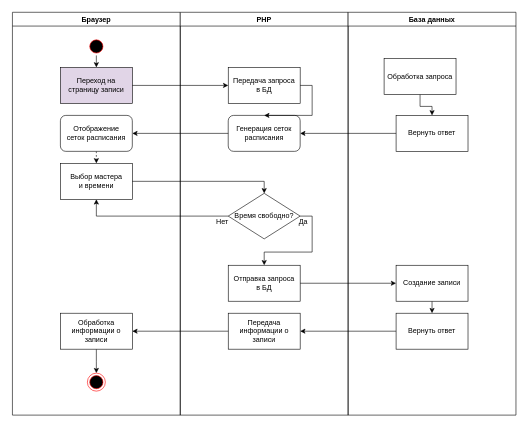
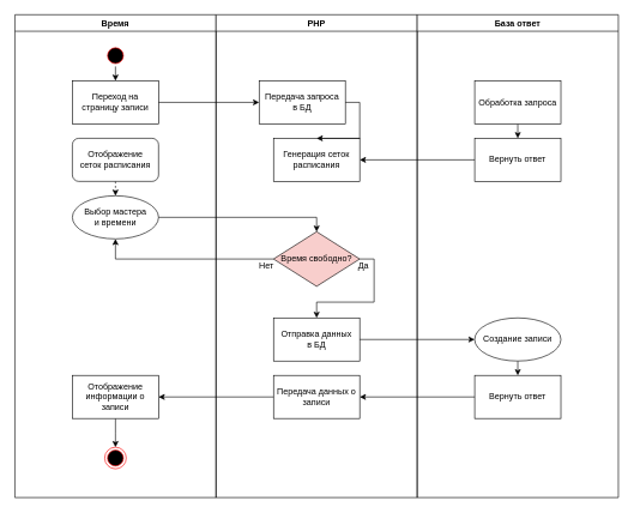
  <mxCell id="0" />
  <mxCell id="1" parent="0" />
- <mxCell id="2" value="Браузер" style="swimlane;whiteSpace=wrap" parent="1" vertex="1"><mxGeometry x="20" y="20" width="280" height="672" as="geometry" /></mxCell>
+ <mxCell id="2" value="Время" style="swimlane;whiteSpace=wrap" parent="1" vertex="1"><mxGeometry x="20" y="20" width="280" height="672" as="geometry" /></mxCell>
  <mxCell id="3" style="edgeStyle=orthogonalEdgeStyle;rounded=0;orthogonalLoop=1;jettySize=auto;html=1;exitX=0.5;exitY=1;exitDx=0;exitDy=0;entryX=0.5;entryY=0;entryDx=0;entryDy=0;" parent="2" source="4" target="5" edge="1"><mxGeometry relative="1" as="geometry" /></mxCell>
  <mxCell id="4" value="" style="ellipse;shape=startState;fillColor=#000000;strokeColor=#ff0000;" parent="2" vertex="1"><mxGeometry x="125" y="42" width="30" height="30" as="geometry" /></mxCell>
- <mxCell id="5" value="Переход на страницу записи" style="rounded=0;whiteSpace=wrap;html=1;fillColor=#e1d5e7;" parent="2" vertex="1"><mxGeometry x="80" y="92" width="120" height="60" as="geometry" /></mxCell>
+ <mxCell id="5" value="Переход на страницу записи" style="rounded=0;whiteSpace=wrap;html=1;" parent="2" vertex="1"><mxGeometry x="80" y="92" width="120" height="60" as="geometry" /></mxCell>
  <mxCell id="6" style="edgeStyle=orthogonalEdgeStyle;rounded=0;orthogonalLoop=1;jettySize=auto;html=1;exitX=0.5;exitY=1;exitDx=0;exitDy=0;entryX=0.5;entryY=0;entryDx=0;entryDy=0;dashed=1;" parent="2" source="7" target="8" edge="1"><mxGeometry relative="1" as="geometry" /></mxCell>
  <mxCell id="7" value="Отображение&lt;br&gt;сеток расписания" style="whiteSpace=wrap;html=1;rounded=1;" parent="2" vertex="1"><mxGeometry x="80" y="172" width="120" height="60" as="geometry" /></mxCell>
- <mxCell id="8" value="Выбор мастера&lt;br&gt;и времени" style="rounded=0;whiteSpace=wrap;html=1;" parent="2" vertex="1"><mxGeometry x="80" y="252" width="120" height="60" as="geometry" /></mxCell>
+ <mxCell id="8" value="Выбор мастера&lt;br&gt;и времени" style="ellipse;whiteSpace=wrap;html=1;" parent="2" vertex="1"><mxGeometry x="80" y="252" width="120" height="60" as="geometry" /></mxCell>
  <mxCell id="9" style="edgeStyle=orthogonalEdgeStyle;rounded=0;orthogonalLoop=1;jettySize=auto;html=1;exitX=0.5;exitY=1;exitDx=0;exitDy=0;entryX=0.5;entryY=0;entryDx=0;entryDy=0;" parent="2" source="10" edge="1"><mxGeometry relative="1" as="geometry"><mxPoint x="140" y="602" as="targetPoint" /></mxGeometry></mxCell>
- <mxCell id="10" value="Обработка информации о записи" style="rounded=0;whiteSpace=wrap;html=1;" parent="2" vertex="1"><mxGeometry x="80" y="502" width="120" height="60" as="geometry" /></mxCell>
+ <mxCell id="10" value="Отображение информации о записи" style="rounded=0;whiteSpace=wrap;html=1;" parent="2" vertex="1"><mxGeometry x="80" y="502" width="120" height="60" as="geometry" /></mxCell>
  <mxCell id="11" value="" style="ellipse;shape=endState;fillColor=#000000;strokeColor=#ff0000" parent="2" vertex="1"><mxGeometry x="125" y="602" width="30" height="30" as="geometry" /></mxCell>
  <mxCell id="12" value="PHP" style="swimlane;whiteSpace=wrap" parent="1" vertex="1"><mxGeometry x="300" y="20" width="280" height="672" as="geometry" /></mxCell>
- <mxCell id="13" value="Передача запроса&lt;br&gt;в БД" style="rounded=0;whiteSpace=wrap;html=1;" parent="12" vertex="1"><mxGeometry x="80" y="92" width="120" height="60" as="geometry" /></mxCell>
- <mxCell id="14" value="Генерация сеток&lt;br&gt;расписания" style="whiteSpace=wrap;html=1;rounded=1;" parent="12" vertex="1"><mxGeometry x="80" y="172" width="120" height="60" as="geometry" /></mxCell>
+ <mxCell id="13" value="Передача запроса&lt;br&gt;в БД" style="rounded=0;whiteSpace=wrap;html=1;" parent="12" vertex="1"><mxGeometry x="60" y="92" width="120" height="60" as="geometry" /></mxCell>
+ <mxCell id="14" value="Генерация сеток&lt;br&gt;расписания" style="rounded=0;whiteSpace=wrap;html=1;" parent="12" vertex="1"><mxGeometry x="80" y="172" width="120" height="60" as="geometry" /></mxCell>
  <mxCell id="15" style="edgeStyle=orthogonalEdgeStyle;rounded=0;orthogonalLoop=1;jettySize=auto;html=1;exitX=1;exitY=0.5;exitDx=0;exitDy=0;entryX=0.5;entryY=0;entryDx=0;entryDy=0;" parent="12" source="16" target="18" edge="1"><mxGeometry relative="1" as="geometry" /></mxCell>
- <mxCell id="16" value="Время свободно?" style="rhombus;whiteSpace=wrap;html=1;" parent="12" vertex="1"><mxGeometry x="80" y="302" width="120" height="76" as="geometry" /></mxCell>
+ <mxCell id="16" value="Время свободно?" style="rhombus;whiteSpace=wrap;html=1;fillColor=#f8cecc;" parent="12" vertex="1"><mxGeometry x="80" y="302" width="120" height="76" as="geometry" /></mxCell>
  <mxCell id="17" value="Да" style="text;html=1;align=center;verticalAlign=middle;resizable=0;points=[];;autosize=1;" parent="12" vertex="1"><mxGeometry x="190" y="340" width="30" height="20" as="geometry" /></mxCell>
- <mxCell id="18" value="Отправка запроса&lt;br&gt;в БД" style="rounded=0;whiteSpace=wrap;html=1;" parent="12" vertex="1"><mxGeometry x="80" y="422" width="120" height="60" as="geometry" /></mxCell>
- <mxCell id="19" value="Передача информации о записи" style="rounded=0;whiteSpace=wrap;html=1;" parent="12" vertex="1"><mxGeometry x="80" y="502" width="120" height="60" as="geometry" /></mxCell>
+ <mxCell id="18" value="Отправка данных&lt;br&gt;в БД" style="rounded=0;whiteSpace=wrap;html=1;" parent="12" vertex="1"><mxGeometry x="80" y="422" width="120" height="60" as="geometry" /></mxCell>
+ <mxCell id="19" value="Передача данных о записи" style="rounded=0;whiteSpace=wrap;html=1;" parent="12" vertex="1"><mxGeometry x="80" y="502" width="120" height="60" as="geometry" /></mxCell>
  <mxCell id="20" value="Нет" style="text;html=1;align=center;verticalAlign=middle;resizable=0;points=[];;autosize=1;" vertex="1" parent="12"><mxGeometry x="50" y="340" width="40" height="20" as="geometry" /></mxCell>
- <mxCell id="21" value="База данных" style="swimlane;whiteSpace=wrap;startSize=23;" parent="1" vertex="1"><mxGeometry x="580" y="20" width="280" height="672" as="geometry" /></mxCell>
+ <mxCell id="21" value="База ответ" style="swimlane;whiteSpace=wrap;startSize=23;" parent="1" vertex="1"><mxGeometry x="580" y="20" width="280" height="672" as="geometry" /></mxCell>
  <mxCell id="22" style="edgeStyle=orthogonalEdgeStyle;rounded=0;orthogonalLoop=1;jettySize=auto;html=1;exitX=0.5;exitY=1;exitDx=0;exitDy=0;entryX=0.5;entryY=0;entryDx=0;entryDy=0;" parent="21" source="23" target="24" edge="1"><mxGeometry relative="1" as="geometry" /></mxCell>
- <mxCell id="23" value="Обработка запроса" style="rounded=0;whiteSpace=wrap;html=1;" parent="21" vertex="1"><mxGeometry x="60" y="77" width="120" height="60" as="geometry" /></mxCell>
+ <mxCell id="23" value="Обработка запроса" style="rounded=0;whiteSpace=wrap;html=1;" parent="21" vertex="1"><mxGeometry x="80" y="92" width="120" height="60" as="geometry" /></mxCell>
  <mxCell id="24" value="Вернуть ответ" style="rounded=0;whiteSpace=wrap;html=1;" parent="21" vertex="1"><mxGeometry x="80" y="172" width="120" height="60" as="geometry" /></mxCell>
  <mxCell id="25" style="edgeStyle=orthogonalEdgeStyle;rounded=0;orthogonalLoop=1;jettySize=auto;html=1;exitX=0.5;exitY=1;exitDx=0;exitDy=0;entryX=0.5;entryY=0;entryDx=0;entryDy=0;" parent="21" source="26" target="27" edge="1"><mxGeometry relative="1" as="geometry" /></mxCell>
- <mxCell id="26" value="Создание записи" style="rounded=0;whiteSpace=wrap;html=1;" parent="21" vertex="1"><mxGeometry x="80" y="422" width="120" height="60" as="geometry" /></mxCell>
+ <mxCell id="26" value="Создание записи" style="ellipse;whiteSpace=wrap;html=1;" parent="21" vertex="1"><mxGeometry x="80" y="422" width="120" height="60" as="geometry" /></mxCell>
  <mxCell id="27" value="Вернуть ответ" style="rounded=0;whiteSpace=wrap;html=1;" parent="21" vertex="1"><mxGeometry x="80" y="502" width="120" height="60" as="geometry" /></mxCell>
  <mxCell id="28" style="edgeStyle=orthogonalEdgeStyle;rounded=0;orthogonalLoop=1;jettySize=auto;html=1;" parent="1" source="5" target="13" edge="1"><mxGeometry relative="1" as="geometry" /></mxCell>
  <mxCell id="29" style="edgeStyle=orthogonalEdgeStyle;rounded=0;orthogonalLoop=1;jettySize=auto;html=1;exitX=1;exitY=0.5;exitDx=0;exitDy=0;" parent="1" source="13" target="14" edge="1"><mxGeometry relative="1" as="geometry" /></mxCell>
  <mxCell id="30" style="edgeStyle=orthogonalEdgeStyle;rounded=0;orthogonalLoop=1;jettySize=auto;html=1;entryX=1;entryY=0.5;entryDx=0;entryDy=0;" parent="1" source="24" target="14" edge="1"><mxGeometry relative="1" as="geometry" /></mxCell>
- <mxCell id="31" style="edgeStyle=orthogonalEdgeStyle;rounded=0;orthogonalLoop=1;jettySize=auto;html=1;" parent="1" source="14" target="7" edge="1"><mxGeometry relative="1" as="geometry" /></mxCell>
  <mxCell id="32" style="edgeStyle=orthogonalEdgeStyle;rounded=0;orthogonalLoop=1;jettySize=auto;html=1;exitX=1;exitY=0.5;exitDx=0;exitDy=0;entryX=0.5;entryY=0;entryDx=0;entryDy=0;" parent="1" source="8" target="16" edge="1"><mxGeometry relative="1" as="geometry"><mxPoint x="380" y="302.333" as="targetPoint" /></mxGeometry></mxCell>
  <mxCell id="33" style="edgeStyle=orthogonalEdgeStyle;rounded=0;orthogonalLoop=1;jettySize=auto;html=1;exitX=1;exitY=0.5;exitDx=0;exitDy=0;" parent="1" source="18" target="26" edge="1"><mxGeometry relative="1" as="geometry" /></mxCell>
  <mxCell id="34" style="edgeStyle=orthogonalEdgeStyle;rounded=0;orthogonalLoop=1;jettySize=auto;html=1;exitX=0;exitY=0.5;exitDx=0;exitDy=0;entryX=1;entryY=0.5;entryDx=0;entryDy=0;" parent="1" source="27" target="19" edge="1"><mxGeometry relative="1" as="geometry" /></mxCell>
  <mxCell id="35" style="edgeStyle=orthogonalEdgeStyle;rounded=0;orthogonalLoop=1;jettySize=auto;html=1;entryX=1;entryY=0.5;entryDx=0;entryDy=0;" parent="1" source="19" target="10" edge="1"><mxGeometry relative="1" as="geometry" /></mxCell>
  <mxCell id="36" style="edgeStyle=orthogonalEdgeStyle;rounded=0;orthogonalLoop=1;jettySize=auto;html=1;entryX=0.5;entryY=1;entryDx=0;entryDy=0;" parent="1" source="16" target="8" edge="1"><mxGeometry relative="1" as="geometry" /></mxCell>
